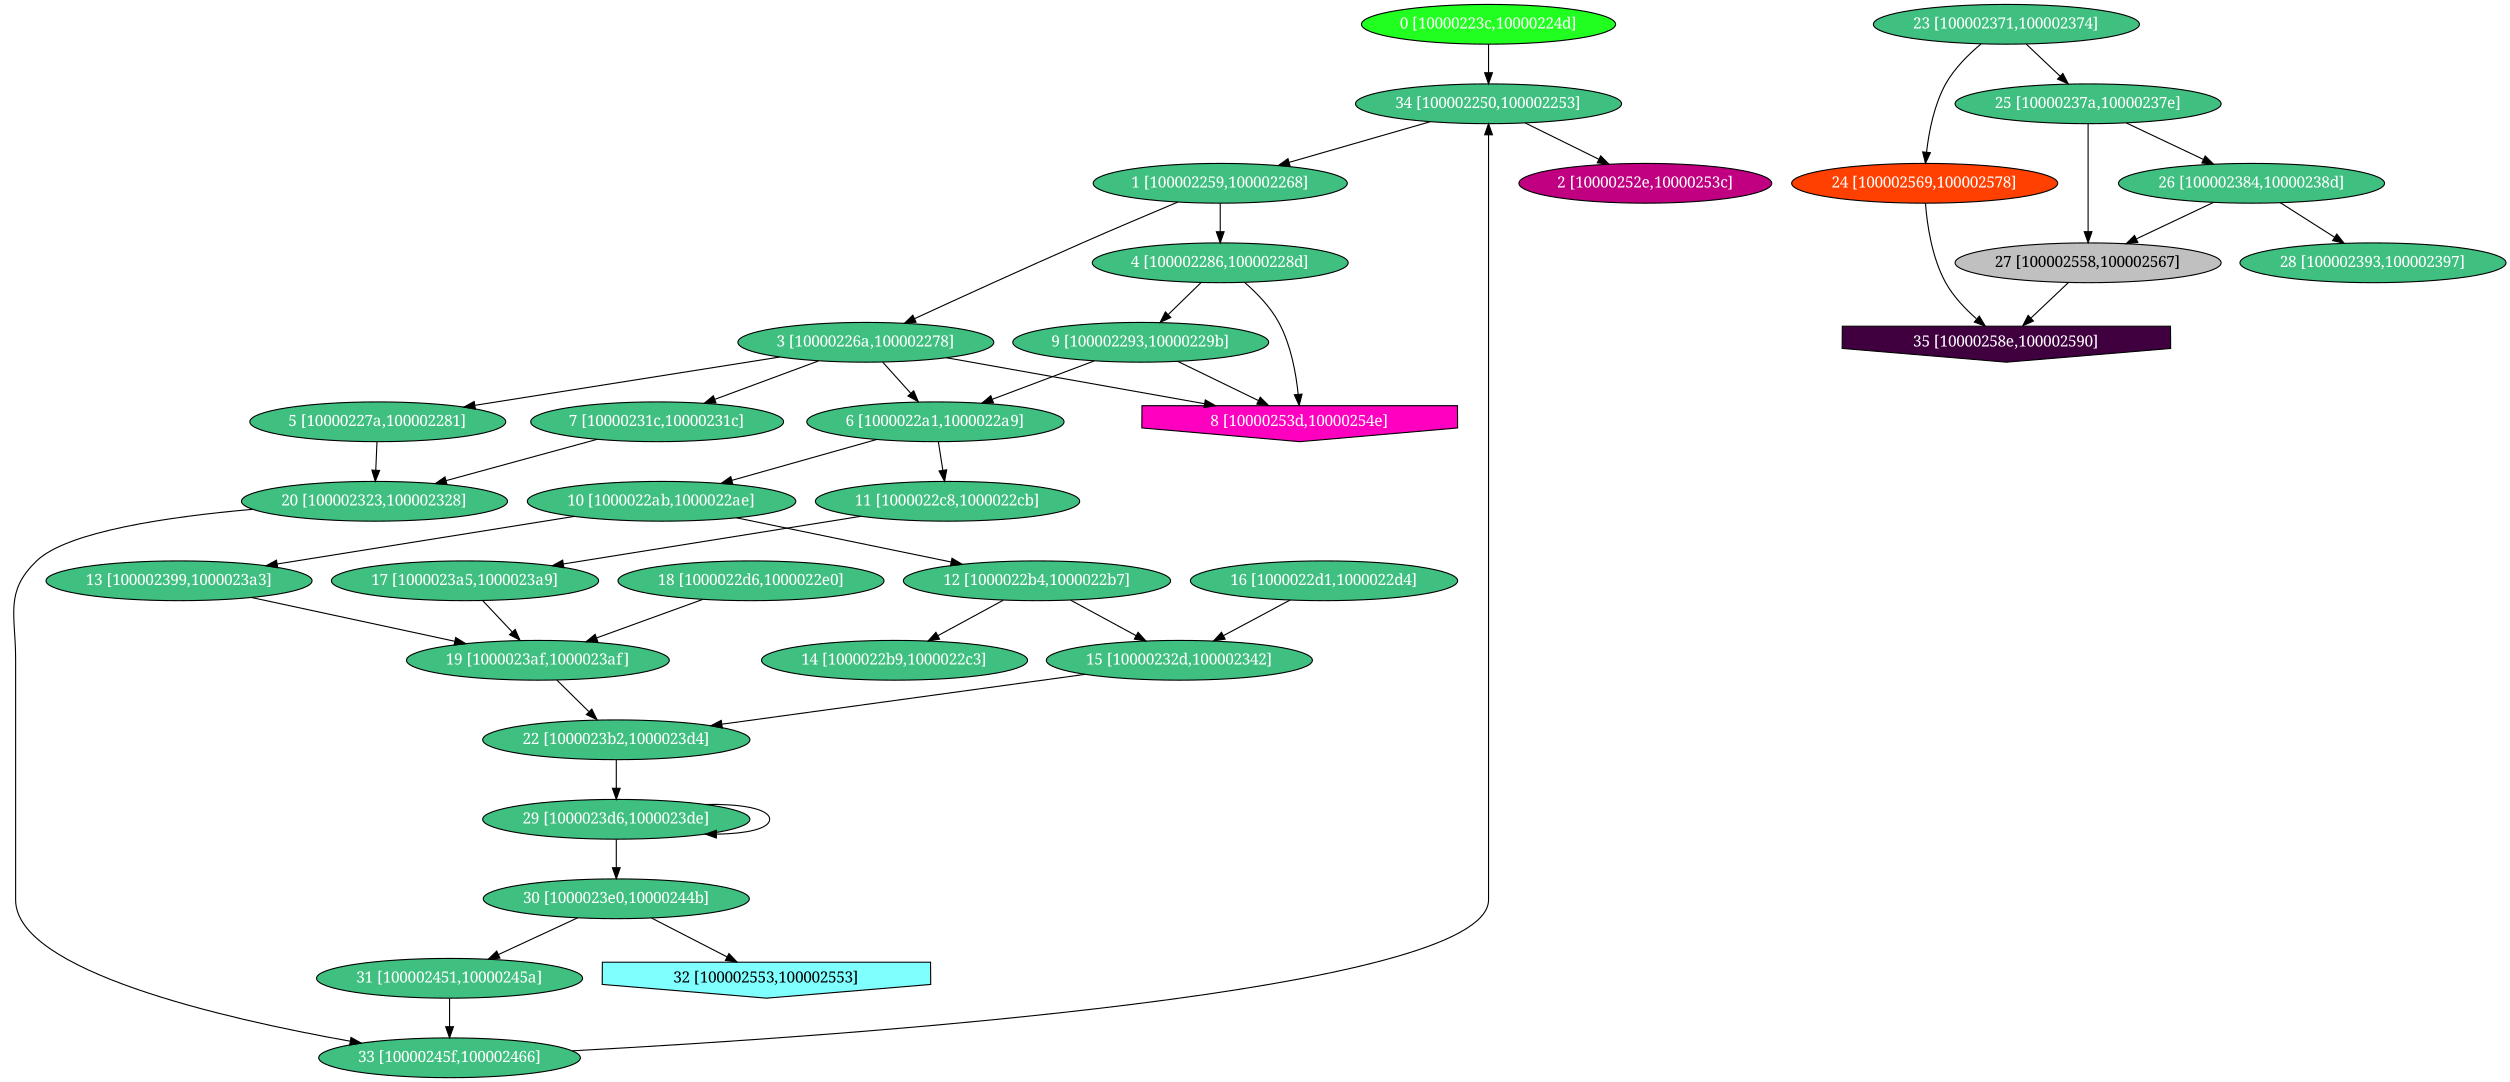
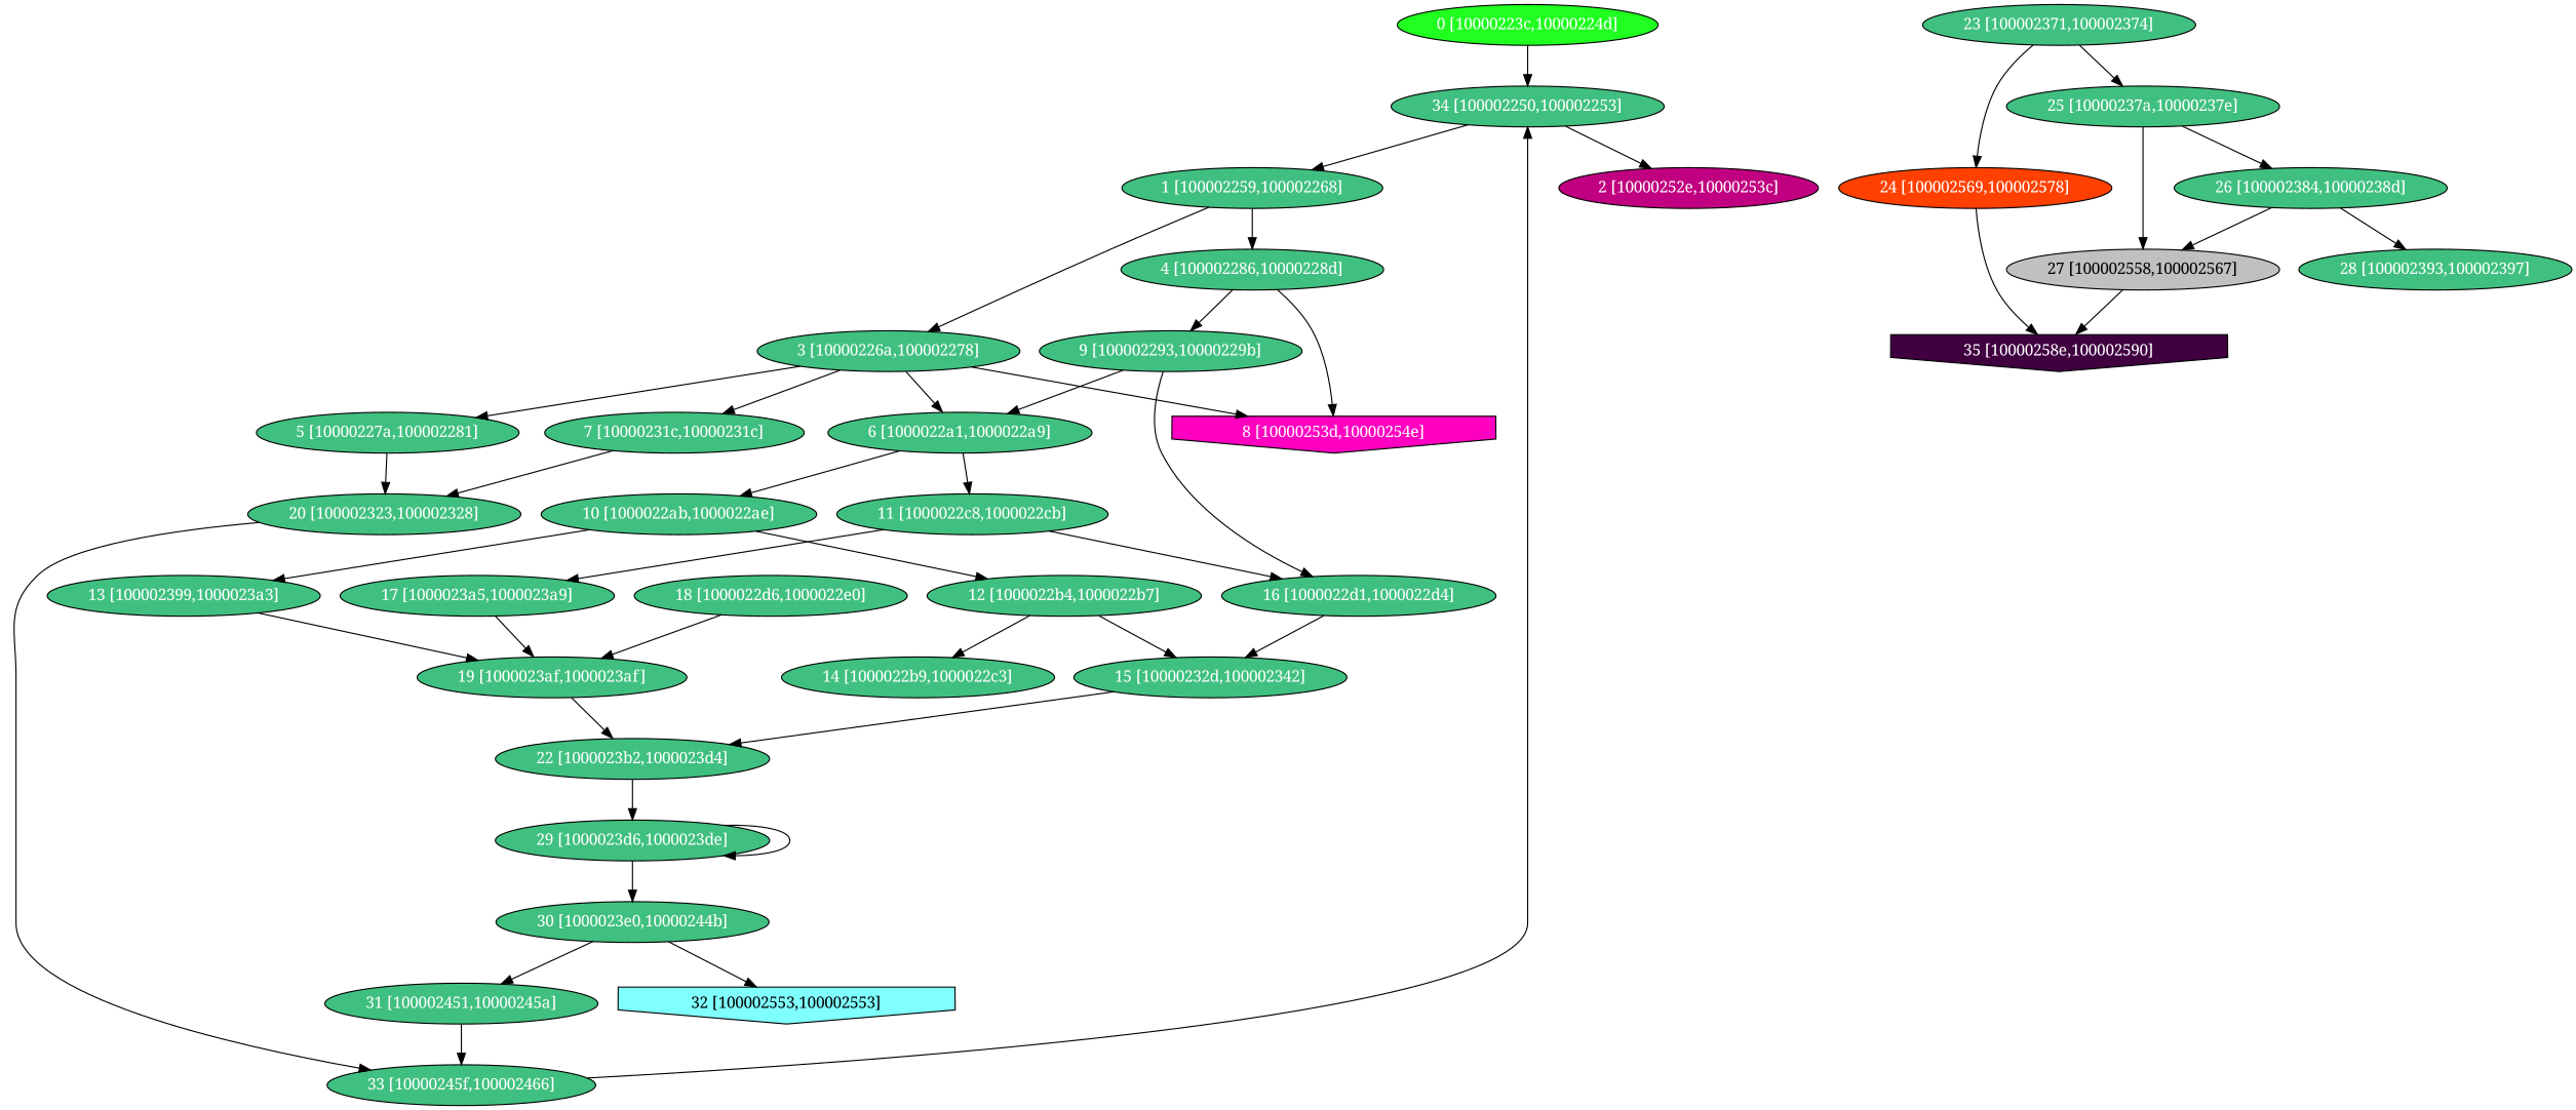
  digraph {
    fontname="Noto Serif"
    node [fillcolor="#40C080" fontcolor="#ffffff" fontname="Noto Serif" shape=oval style=filled]
    edge [fontname="Noto Serif"]
    n1 [fillcolor="#20FF20" label="0 [10000223c,10000224d]"]
    n2 [label="34 [100002250,100002253]"]
    n3 [label="1 [100002259,100002268]"]
    n4 [fillcolor="#C00080" label="2 [10000252e,10000253c]"]
    n5 [label="3 [10000226a,100002278]"]
    n6 [label="4 [100002286,10000228d]"]
    n7 [label="5 [10000227a,100002281]"]
    n8 [label="6 [1000022a1,1000022a9]"]
    n9 [label="7 [10000231c,10000231c]"]
    n10 [fillcolor="#FF00C0" label="8 [10000253d,10000254e]" shape=invhouse]
    n11 [label="9 [100002293,10000229b]"]
    n12 [label="20 [100002323,100002328]"]
    n13 [label="10 [1000022ab,1000022ae]"]
    n14 [label="11 [1000022c8,1000022cb]"]
    n15 [label="33 [10000245f,100002466]"]
    n16 [label="12 [1000022b4,1000022b7]"]
    n17 [label="13 [100002399,1000023a3]"]
    n18 [label="16 [1000022d1,1000022d4]"]
    n19 [label="17 [1000023a5,1000023a9]"]
    n20 [label="14 [1000022b9,1000022c3]"]
    n21 [label="15 [10000232d,100002342]"]
    n22 [label="19 [1000023af,1000023af]"]
    n23 [label="22 [1000023b2,1000023d4]"]
    n24 [label="29 [1000023d6,1000023de]"]
    n25 [label="18 [1000022d6,1000022e0]"]
    n26 [label="23 [100002371,100002374]"]
    n27 [fillcolor="#FF4000" label="24 [100002569,100002578]"]
    n28 [label="25 [10000237a,10000237e]"]
    n29 [fillcolor="#400040" label="35 [10000258e,100002590]" shape=invhouse]
    n30 [label="30 [1000023e0,10000244b]"]
    n31 [label="26 [100002384,10000238d]"]
    n32 [fillcolor="#C0C0C0" fontcolor="#000000" label="27 [100002558,100002567]"]
    n33 [label="28 [100002393,100002397]"]
    n34 [label="31 [100002451,10000245a]"]
    n35 [fillcolor="#80FFFF" fontcolor="#000000" label="32 [100002553,100002553]" shape=invhouse]
    n1 -> n2
    n2 -> n3
    n2 -> n4
    n3 -> n5
    n3 -> n6
    n5 -> n7
    n5 -> n8
    n5 -> n9
    n5 -> n10
    n6 -> n10
    n6 -> n11
    n7 -> n12
    n8 -> n13
    n8 -> n14
    n9 -> n12
    n11 -> n8
-   n11 -> n10
+   n11 -> n18
    n12 -> n15
    n13 -> n16
    n13 -> n17
+   n14 -> n18
    n14 -> n19
    n15 -> n2
    n16 -> n20
    n16 -> n21
    n17 -> n22
    n18 -> n21
    n19 -> n22
    n21 -> n23
    n22 -> n23
    n23 -> n24
    n24 -> n24
    n24 -> n30
    n25 -> n22
    n26 -> n27
    n26 -> n28
    n27 -> n29
    n28 -> n31
    n28 -> n32
    n30 -> n34
    n30 -> n35
    n31 -> n32
    n31 -> n33
    n32 -> n29
    n34 -> n15
  }
